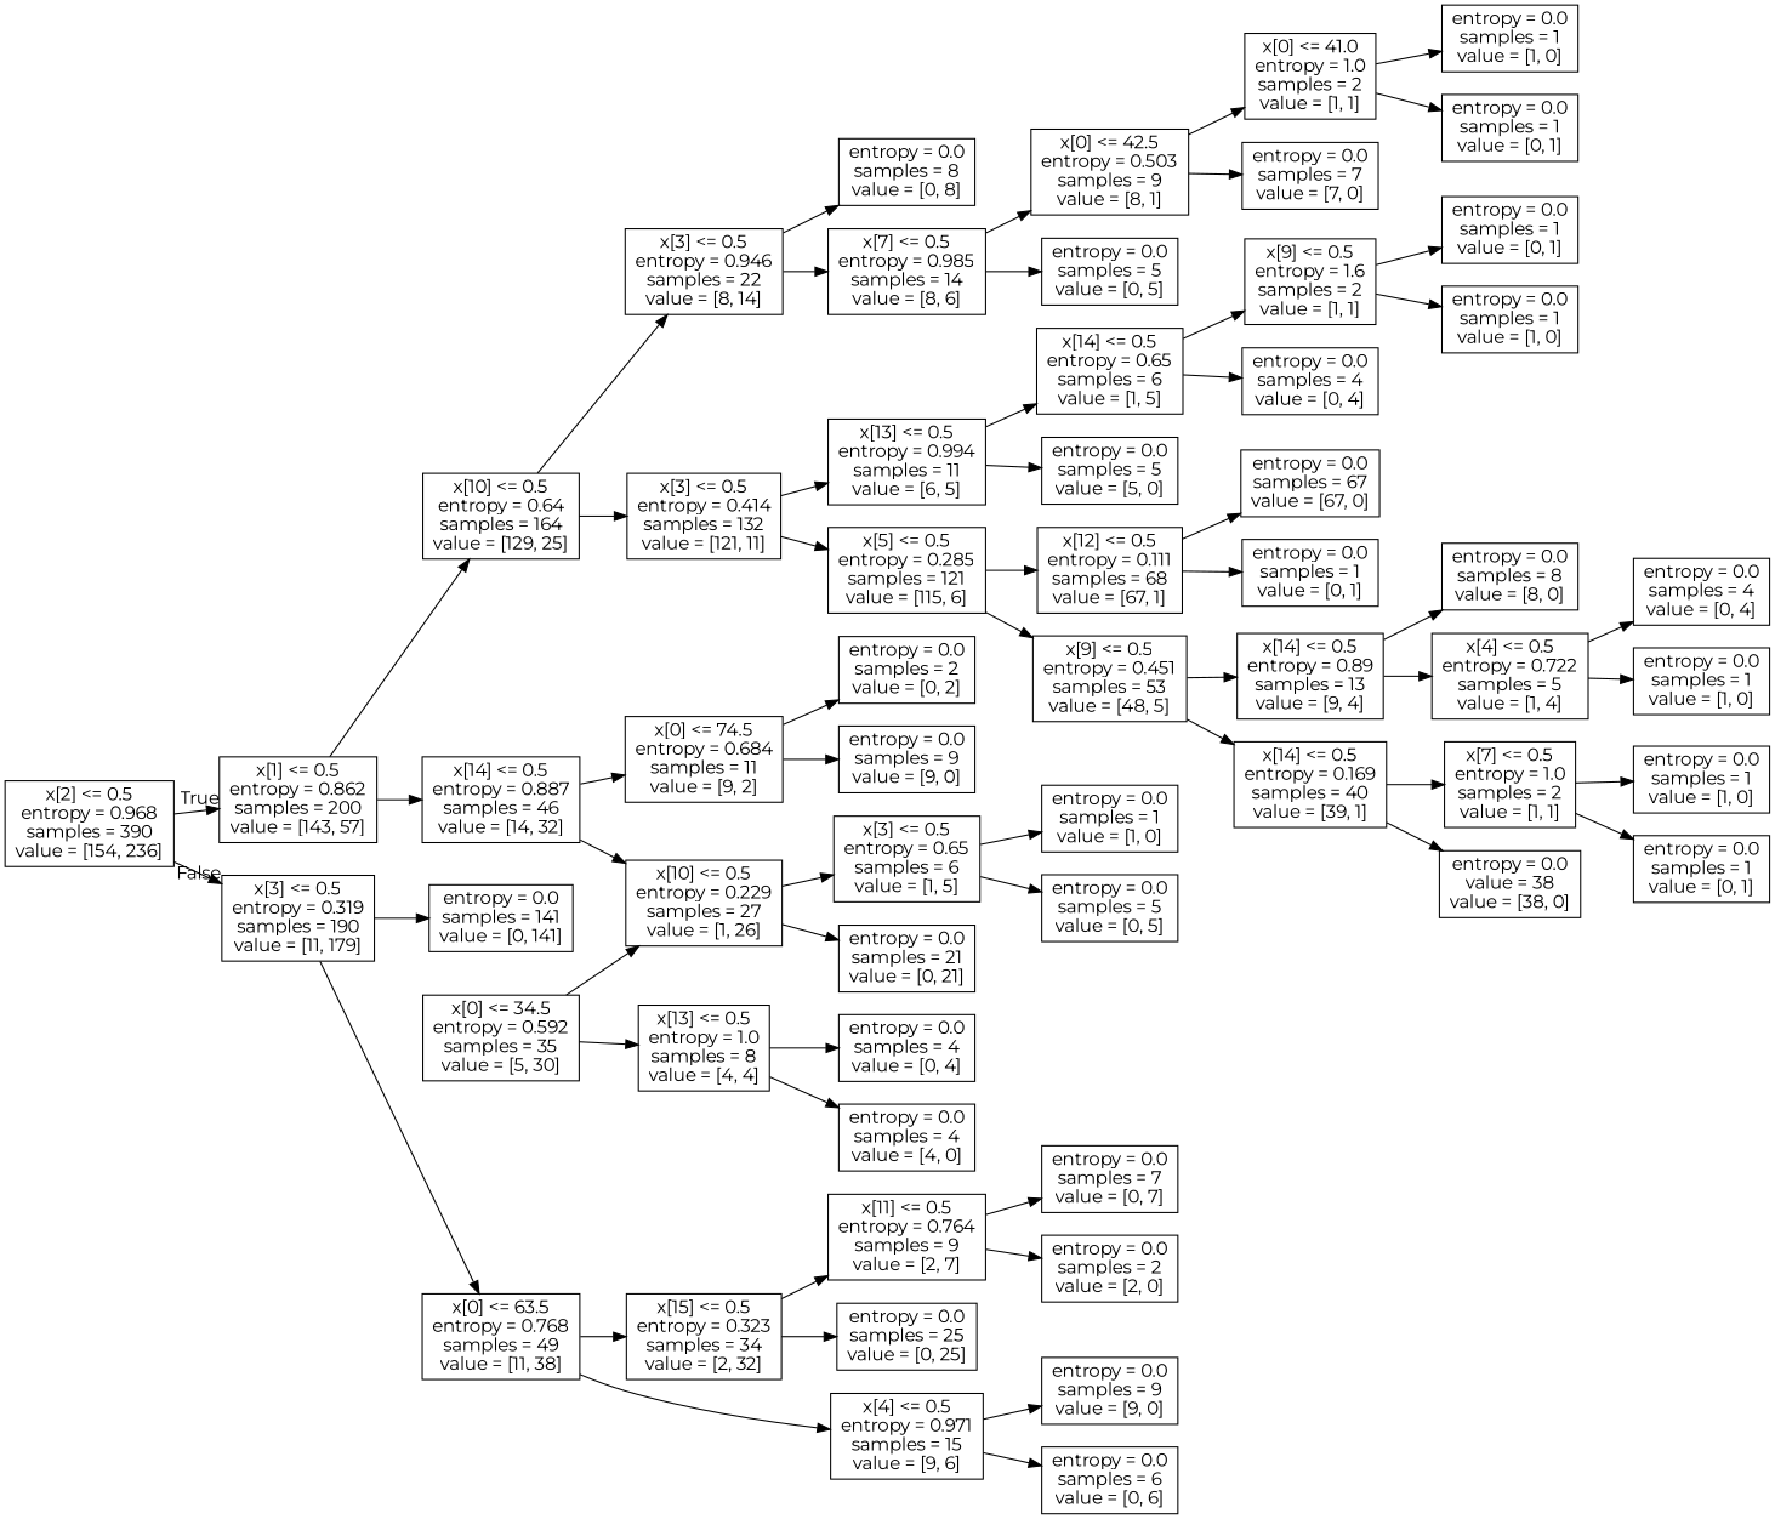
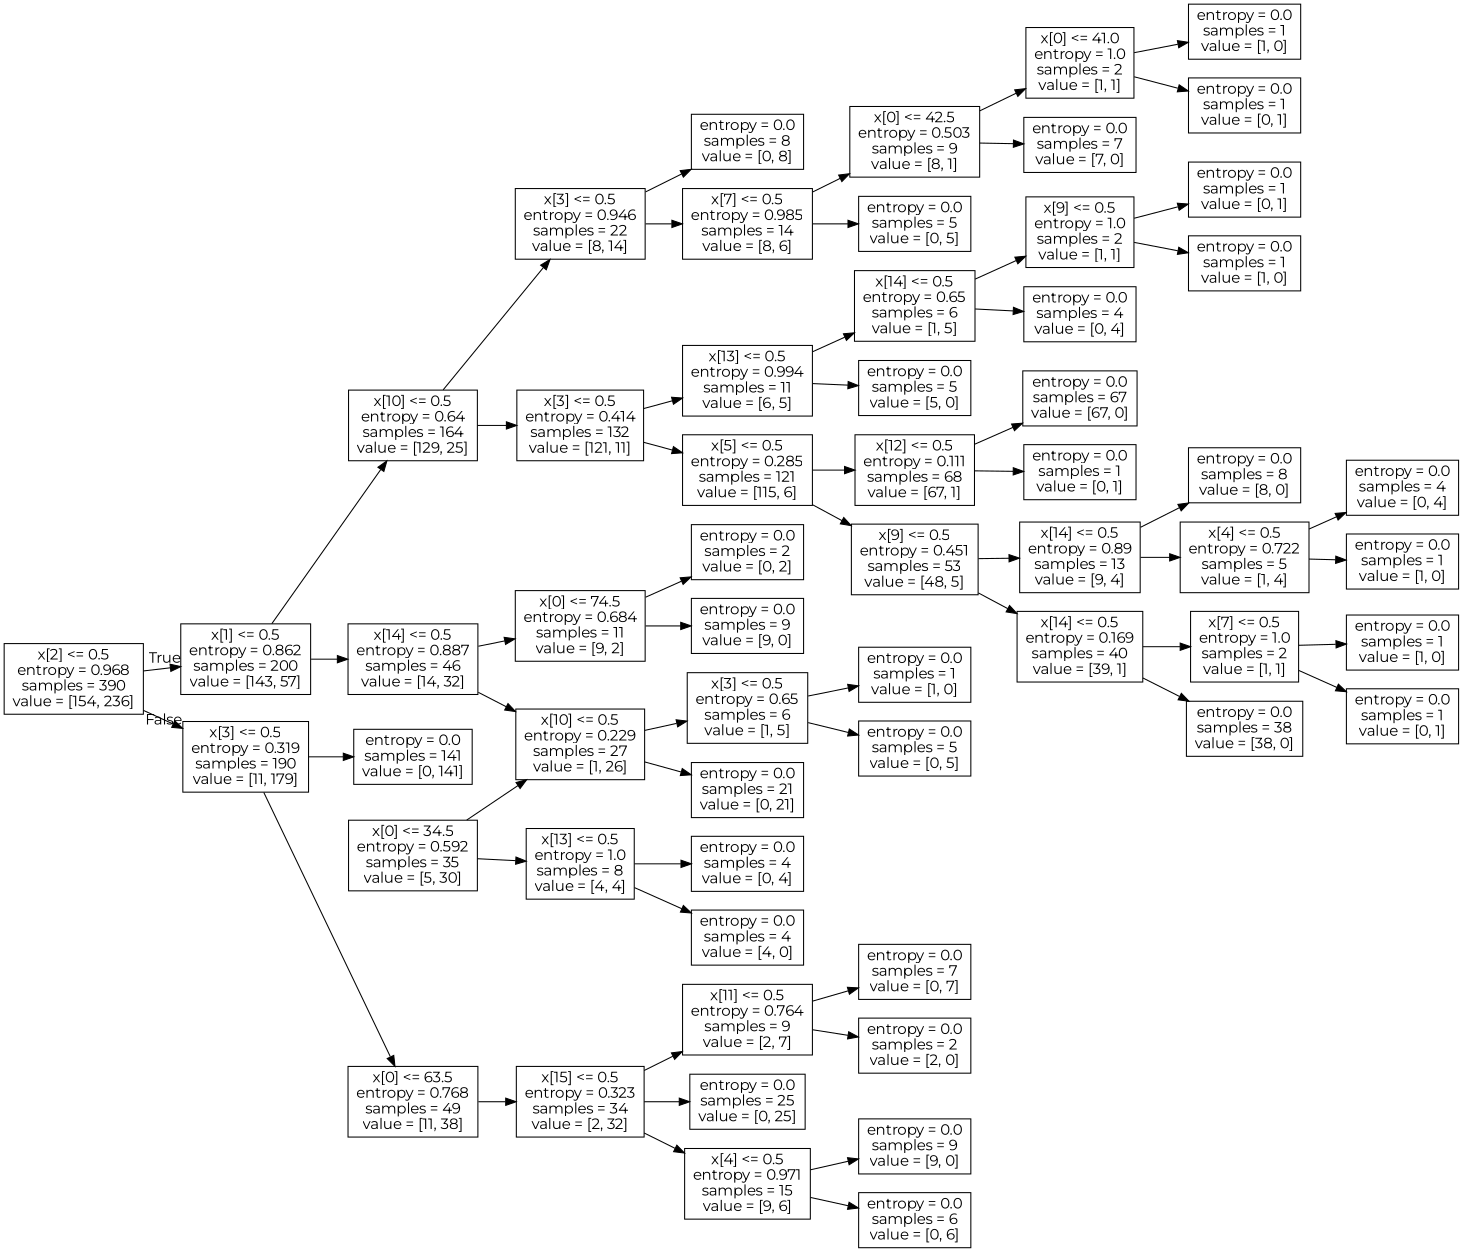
  digraph {
    fontname=Montserrat
    rankdir=LR
    node [fontname=Montserrat shape=box]
    edge [fontname=Montserrat]
    n1 [label="x[2] <= 0.5\nentropy = 0.968\nsamples = 390\nvalue = [154, 236]"]
    n2 [label="x[1] <= 0.5\nentropy = 0.862\nsamples = 200\nvalue = [143, 57]"]
    n3 [label="x[3] <= 0.5\nentropy = 0.319\nsamples = 190\nvalue = [11, 179]"]
    n4 [label="x[14] <= 0.5\nentropy = 0.887\nsamples = 46\nvalue = [14, 32]"]
    n5 [label="x[10] <= 0.5\nentropy = 0.64\nsamples = 164\nvalue = [129, 25]"]
    n6 [label="x[0] <= 63.5\nentropy = 0.768\nsamples = 49\nvalue = [11, 38]"]
    n7 [label="entropy = 0.0\nsamples = 141\nvalue = [0, 141]"]
    n8 [label="x[0] <= 74.5\nentropy = 0.684\nsamples = 11\nvalue = [9, 2]"]
    n9 [label="x[10] <= 0.5\nentropy = 0.229\nsamples = 27\nvalue = [1, 26]"]
    n10 [label="x[3] <= 0.5\nentropy = 0.414\nsamples = 132\nvalue = [121, 11]"]
    n11 [label="x[3] <= 0.5\nentropy = 0.946\nsamples = 22\nvalue = [8, 14]"]
    n12 [label="x[0] <= 34.5\nentropy = 0.592\nsamples = 35\nvalue = [5, 30]"]
    n13 [label="x[13] <= 0.5\nentropy = 1.0\nsamples = 8\nvalue = [4, 4]"]
    n14 [label="entropy = 0.0\nsamples = 9\nvalue = [9, 0]"]
    n15 [label="entropy = 0.0\nsamples = 2\nvalue = [0, 2]"]
    n16 [label="entropy = 0.0\nsamples = 4\nvalue = [4, 0]"]
    n17 [label="entropy = 0.0\nsamples = 4\nvalue = [0, 4]"]
    n18 [label="entropy = 0.0\nsamples = 21\nvalue = [0, 21]"]
    n19 [label="x[3] <= 0.5\nentropy = 0.65\nsamples = 6\nvalue = [1, 5]"]
    n20 [label="entropy = 0.0\nsamples = 1\nvalue = [1, 0]"]
    n21 [label="entropy = 0.0\nsamples = 5\nvalue = [0, 5]"]
    n22 [label="x[5] <= 0.5\nentropy = 0.285\nsamples = 121\nvalue = [115, 6]"]
    n23 [label="x[13] <= 0.5\nentropy = 0.994\nsamples = 11\nvalue = [6, 5]"]
    n24 [label="x[7] <= 0.5\nentropy = 0.985\nsamples = 14\nvalue = [8, 6]"]
    n25 [label="entropy = 0.0\nsamples = 8\nvalue = [0, 8]"]
    n26 [label="x[12] <= 0.5\nentropy = 0.111\nsamples = 68\nvalue = [67, 1]"]
    n27 [label="x[9] <= 0.5\nentropy = 0.451\nsamples = 53\nvalue = [48, 5]"]
    n28 [label="x[14] <= 0.5\nentropy = 0.65\nsamples = 6\nvalue = [1, 5]"]
    n29 [label="entropy = 0.0\nsamples = 5\nvalue = [5, 0]"]
    n30 [label="entropy = 0.0\nsamples = 67\nvalue = [67, 0]"]
    n31 [label="entropy = 0.0\nsamples = 1\nvalue = [0, 1]"]
    n32 [label="x[14] <= 0.5\nentropy = 0.89\nsamples = 13\nvalue = [9, 4]"]
    n33 [label="x[14] <= 0.5\nentropy = 0.169\nsamples = 40\nvalue = [39, 1]"]
    n34 [label="entropy = 0.0\nsamples = 8\nvalue = [8, 0]"]
    n35 [label="x[4] <= 0.5\nentropy = 0.722\nsamples = 5\nvalue = [1, 4]"]
    n36 [label="x[7] <= 0.5\nentropy = 1.0\nsamples = 2\nvalue = [1, 1]"]
-   n37 [label="entropy = 0.0\nvalue = 38\nvalue = [38, 0]"]
+   n37 [label="entropy = 0.0\nsamples = 38\nvalue = [38, 0]"]
    n38 [label="entropy = 0.0\nsamples = 4\nvalue = [0, 4]"]
    n39 [label="entropy = 0.0\nsamples = 1\nvalue = [1, 0]"]
    n40 [label="entropy = 0.0\nsamples = 1\nvalue = [1, 0]"]
    n41 [label="entropy = 0.0\nsamples = 1\nvalue = [0, 1]"]
-   n42 [label="x[9] <= 0.5\nentropy = 1.6\nsamples = 2\nvalue = [1, 1]"]
+   n42 [label="x[9] <= 0.5\nentropy = 1.0\nsamples = 2\nvalue = [1, 1]"]
    n43 [label="entropy = 0.0\nsamples = 4\nvalue = [0, 4]"]
    n44 [label="entropy = 0.0\nsamples = 1\nvalue = [0, 1]"]
    n45 [label="entropy = 0.0\nsamples = 1\nvalue = [1, 0]"]
    n46 [label="x[0] <= 42.5\nentropy = 0.503\nsamples = 9\nvalue = [8, 1]"]
    n47 [label="entropy = 0.0\nsamples = 5\nvalue = [0, 5]"]
    n48 [label="x[0] <= 41.0\nentropy = 1.0\nsamples = 2\nvalue = [1, 1]"]
    n49 [label="entropy = 0.0\nsamples = 7\nvalue = [7, 0]"]
    n50 [label="entropy = 0.0\nsamples = 1\nvalue = [1, 0]"]
    n51 [label="entropy = 0.0\nsamples = 1\nvalue = [0, 1]"]
    n52 [label="x[15] <= 0.5\nentropy = 0.323\nsamples = 34\nvalue = [2, 32]"]
    n53 [label="x[4] <= 0.5\nentropy = 0.971\nsamples = 15\nvalue = [9, 6]"]
    n54 [label="entropy = 0.0\nsamples = 25\nvalue = [0, 25]"]
    n55 [label="x[11] <= 0.5\nentropy = 0.764\nsamples = 9\nvalue = [2, 7]"]
    n56 [label="entropy = 0.0\nsamples = 9\nvalue = [9, 0]"]
    n57 [label="entropy = 0.0\nsamples = 6\nvalue = [0, 6]"]
    n58 [label="entropy = 0.0\nsamples = 7\nvalue = [0, 7]"]
    n59 [label="entropy = 0.0\nsamples = 2\nvalue = [2, 0]"]
    n1 -> n2 [headlabel=True labelangle=45 labeldistance=2.5]
    n1 -> n3 [headlabel=False labelangle=-45 labeldistance=2.5]
    n2 -> n4
    n2 -> n5
    n3 -> n6
    n3 -> n7
    n4 -> n8
    n4 -> n9
    n5 -> n10
    n5 -> n11
    n6 -> n52
-   n6 -> n53
+   n52 -> n53
    n8 -> n14
    n8 -> n15
    n9 -> n18
    n9 -> n19
    n10 -> n22
    n10 -> n23
    n11 -> n24
    n11 -> n25
    n12 -> n9
    n12 -> n13
    n13 -> n16
    n13 -> n17
    n19 -> n20
    n19 -> n21
    n22 -> n26
    n22 -> n27
    n23 -> n28
    n23 -> n29
    n24 -> n46
    n24 -> n47
    n26 -> n30
    n26 -> n31
    n27 -> n32
    n27 -> n33
    n28 -> n42
    n28 -> n43
    n32 -> n34
    n32 -> n35
    n33 -> n36
    n33 -> n37
    n35 -> n38
    n35 -> n39
    n36 -> n40
    n36 -> n41
    n42 -> n44
    n42 -> n45
    n46 -> n48
    n46 -> n49
    n48 -> n50
    n48 -> n51
    n52 -> n54
    n52 -> n55
    n53 -> n56
    n53 -> n57
    n55 -> n58
    n55 -> n59
  }
